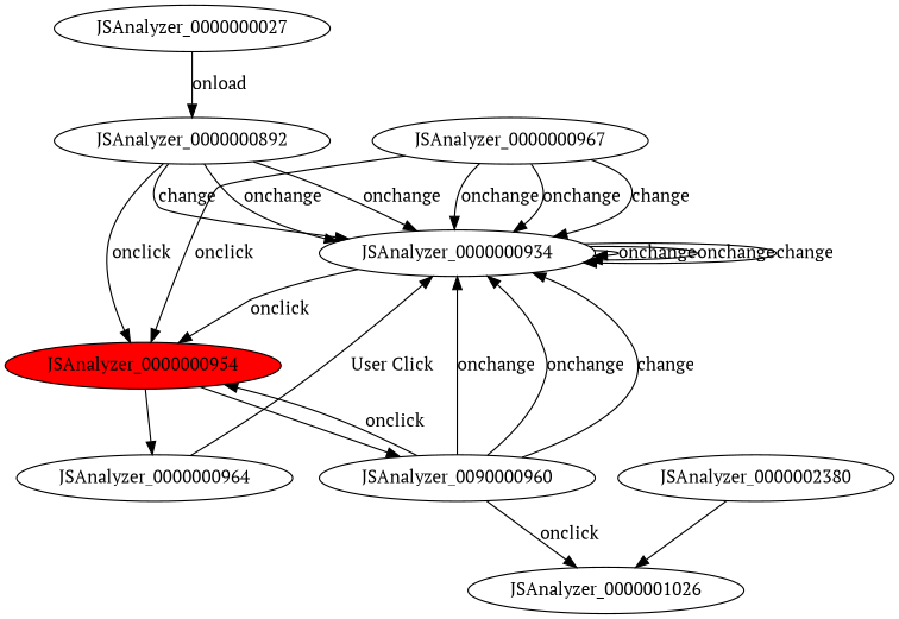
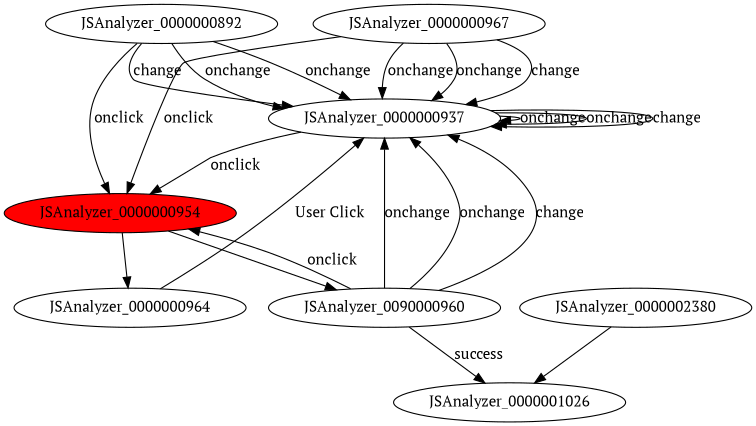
  digraph {
    fontname="PT Serif"
    node [fontname="PT Serif"]
    edge [fontname="PT Serif"]
-   JSAnalyzer_0000000027
    JSAnalyzer_0000000892
-   JSAnalyzer_0000000937 [label=JSAnalyzer_0000000934]
+   JSAnalyzer_0000000937
    JSAnalyzer_0000000954 [fillcolor=red style=filled]
    n5 [label=JSAnalyzer_0090000960]
    JSAnalyzer_0000000964
    JSAnalyzer_0000001026
    JSAnalyzer_0000000967
    JSAnalyzer_0000002380
-   JSAnalyzer_0000000027 -> JSAnalyzer_0000000892 [label=onload]
    JSAnalyzer_0000000892 -> JSAnalyzer_0000000937 [label=onchange]
    JSAnalyzer_0000000892 -> JSAnalyzer_0000000937 [label=onchange]
    JSAnalyzer_0000000892 -> JSAnalyzer_0000000937 [label=change]
    JSAnalyzer_0000000892 -> JSAnalyzer_0000000954 [label=onclick]
    JSAnalyzer_0000000937 -> JSAnalyzer_0000000937 [label=onchange]
    JSAnalyzer_0000000937 -> JSAnalyzer_0000000937 [label=onchange]
    JSAnalyzer_0000000937 -> JSAnalyzer_0000000937 [label=change]
    JSAnalyzer_0000000937 -> JSAnalyzer_0000000954 [label=onclick]
    JSAnalyzer_0000000954 -> n5
    JSAnalyzer_0000000954 -> JSAnalyzer_0000000964
    n5 -> JSAnalyzer_0000000937 [label=onchange]
    n5 -> JSAnalyzer_0000000937 [label=onchange]
    n5 -> JSAnalyzer_0000000937 [label=change]
    n5 -> JSAnalyzer_0000000954 [label=onclick]
-   n5 -> JSAnalyzer_0000001026 [label=onclick]
+   n5 -> JSAnalyzer_0000001026 [label=success]
    JSAnalyzer_0000000964 -> JSAnalyzer_0000000937 [label="User Click"]
    JSAnalyzer_0000000967 -> JSAnalyzer_0000000937 [label=onchange]
    JSAnalyzer_0000000967 -> JSAnalyzer_0000000937 [label=onchange]
    JSAnalyzer_0000000967 -> JSAnalyzer_0000000937 [label=change]
    JSAnalyzer_0000000967 -> JSAnalyzer_0000000954 [label=onclick]
    JSAnalyzer_0000002380 -> JSAnalyzer_0000001026
  }
